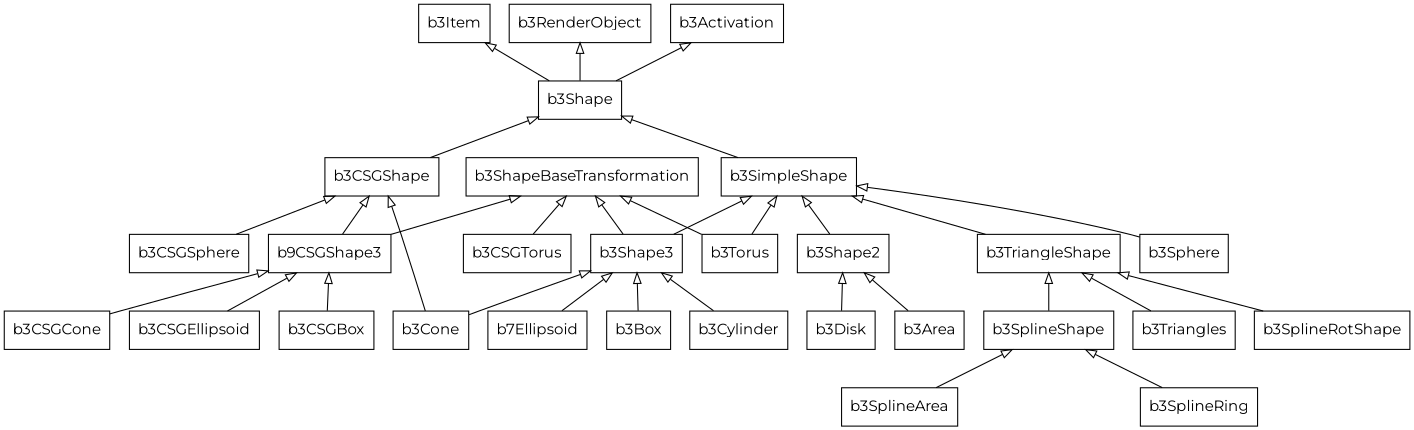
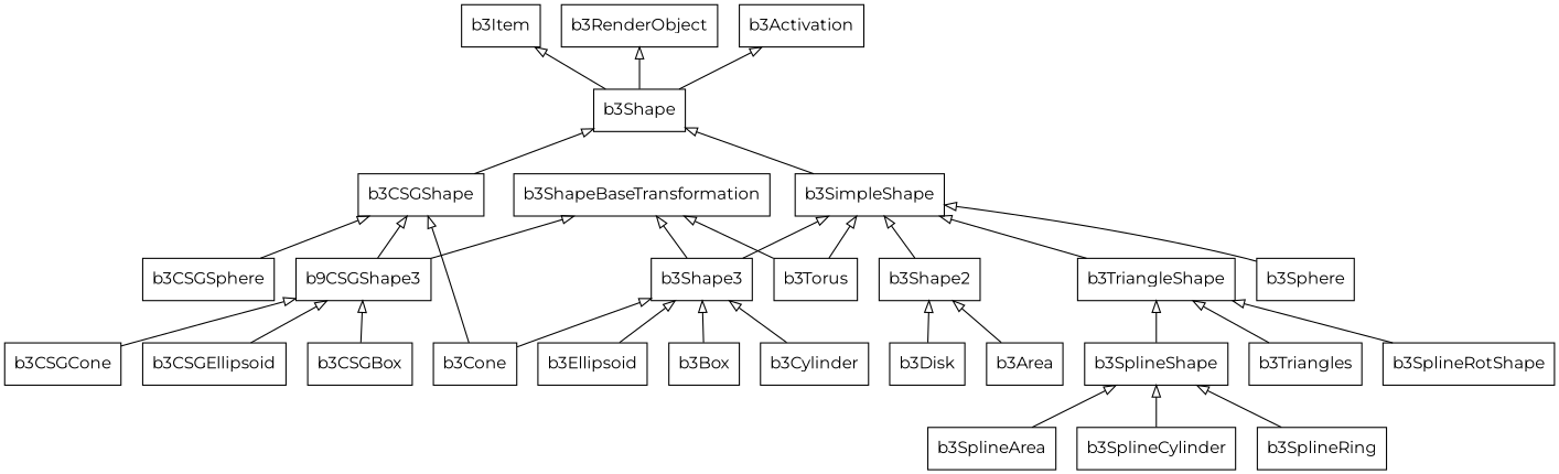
  digraph {
    fontname=Montserrat
    rankdir=BT
    node [fontname=Montserrat shape=box]
    edge [arrowhead=onormal fontname=Montserrat]
    b3Item
    b3RenderObject
    b3Activation
    b3CSGShape
    b3SimpleShape
    b3Shape
    b3Shape2
    b3Shape3
    b3ShapeBaseTransformation
    n10 [label=b9CSGShape3]
    b3TriangleShape
    b3Sphere
    b3Area
    b3Disk
    b3Cylinder
    b3Cone
-   b3Ellipsoid [label=b7Ellipsoid]
+   b3Ellipsoid
    b3Box
    b3Torus
    b3Triangles
    b3SplineRotShape
    b3SplineShape
    b3SplineArea
+   b3SplineCylinder
    b3SplineRing
    b3CSGSphere
    b3CSGCone
    b3CSGEllipsoid
    b3CSGBox
-   b3CSGTorus
    subgraph sub_1 {
      rank=same
      b3Item
      b3RenderObject
      b3Activation
    }
    subgraph sub_2 {
      rank=same
      b3CSGShape
      b3SimpleShape
    }
    b3CSGShape -> b3Shape
    b3SimpleShape -> b3Shape
    b3Shape -> b3Item
    b3Shape -> b3RenderObject
    b3Shape -> b3Activation
    b3Shape2 -> b3SimpleShape
    b3Shape3 -> b3SimpleShape
    b3Shape3 -> b3ShapeBaseTransformation
    n10 -> b3CSGShape
    n10 -> b3ShapeBaseTransformation
    b3TriangleShape -> b3SimpleShape
    b3Sphere -> b3SimpleShape
    b3Area -> b3Shape2
    b3Disk -> b3Shape2
    b3Cylinder -> b3Shape3
    b3Cone -> b3CSGShape
    b3Cone -> b3Shape3
    b3Ellipsoid -> b3Shape3
    b3Box -> b3Shape3
    b3Torus -> b3SimpleShape
    b3Torus -> b3ShapeBaseTransformation
    b3Triangles -> b3TriangleShape
    b3SplineRotShape -> b3TriangleShape
    b3SplineShape -> b3TriangleShape
    b3SplineArea -> b3SplineShape
+   b3SplineCylinder -> b3SplineShape
    b3SplineRing -> b3SplineShape
    b3CSGSphere -> b3CSGShape
    b3CSGCone -> n10
    b3CSGEllipsoid -> n10
    b3CSGBox -> n10
-   b3CSGTorus -> b3ShapeBaseTransformation
  }
